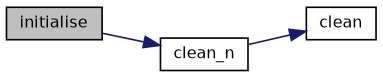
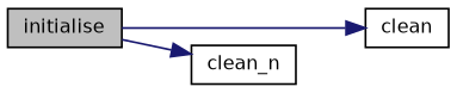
  digraph {
    rankdir=LR
    node [color=black fillcolor=white fontname=Helvetica fontsize=10 shape=record style=filled]
    edge [color=midnightblue fontname=Helvetica fontsize=10 labelfontname=Helvetica labelfontsize=10 style=solid]
    n1 [fillcolor=grey75 fontcolor=black height=0.2 label=initialise width=0.4]
    n2 [height=0.2 label=clean width=0.4]
    n3 [height=0.2 label=clean_n width=0.4]
-   n3 -> n2
+   n1 -> n2
    n1 -> n3
  }
